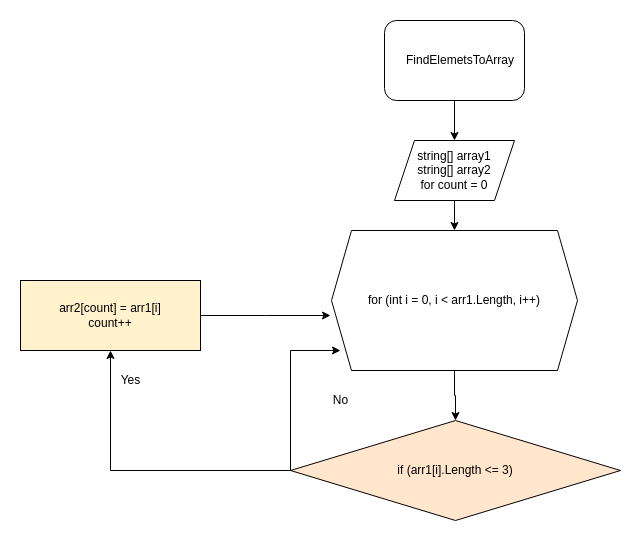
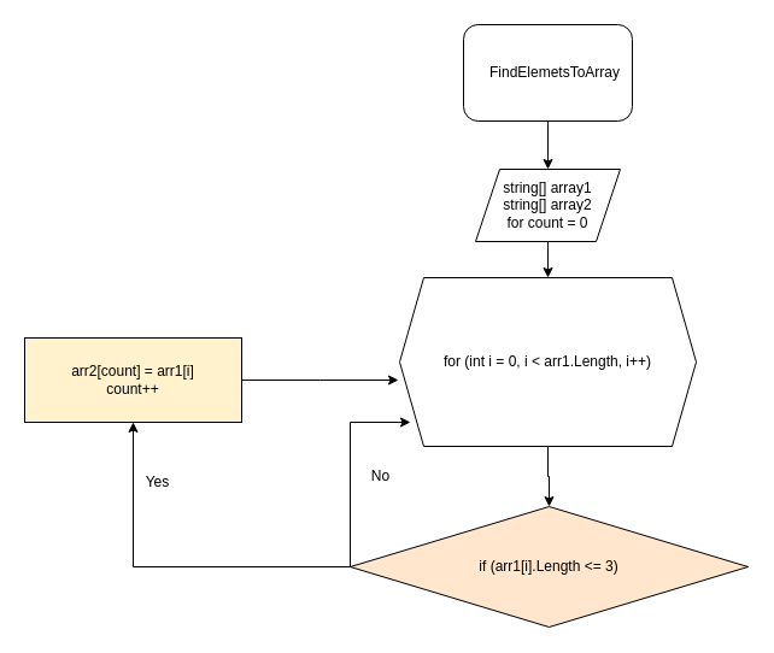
  <mxCell id="0" />
  <mxCell id="1" parent="0" />
  <mxCell id="2" style="edgeStyle=orthogonalEdgeStyle;rounded=0;orthogonalLoop=1;jettySize=auto;html=1;exitX=0.5;exitY=1;exitDx=0;exitDy=0;entryX=0.5;entryY=0;entryDx=0;entryDy=0;" edge="1" parent="1" source="3" target="6"><mxGeometry relative="1" as="geometry" /></mxCell>
  <mxCell id="3" value="" style="rounded=1;whiteSpace=wrap;html=1;" vertex="1" parent="1"><mxGeometry x="384" y="20" width="140" height="80" as="geometry" /></mxCell>
  <mxCell id="4" value="FindElemetsToArray" style="text;html=1;strokeColor=none;fillColor=none;align=center;verticalAlign=middle;whiteSpace=wrap;rounded=0;" vertex="1" parent="1"><mxGeometry x="430" y="50" width="60" height="20" as="geometry" /></mxCell>
  <mxCell id="5" style="edgeStyle=orthogonalEdgeStyle;rounded=0;orthogonalLoop=1;jettySize=auto;html=1;exitX=0.5;exitY=1;exitDx=0;exitDy=0;entryX=0.5;entryY=0;entryDx=0;entryDy=0;" edge="1" parent="1" source="6" target="8"><mxGeometry relative="1" as="geometry" /></mxCell>
  <mxCell id="6" value="string[] array1&lt;br&gt;string[] array2&lt;br&gt;for count = 0" style="shape=parallelogram;perimeter=parallelogramPerimeter;whiteSpace=wrap;html=1;fixedSize=1;" vertex="1" parent="1"><mxGeometry x="394" y="140" width="120" height="60" as="geometry" /></mxCell>
  <mxCell id="7" style="edgeStyle=orthogonalEdgeStyle;rounded=0;orthogonalLoop=1;jettySize=auto;html=1;exitX=0.5;exitY=1;exitDx=0;exitDy=0;entryX=0.5;entryY=0;entryDx=0;entryDy=0;" edge="1" parent="1" source="8" target="10"><mxGeometry relative="1" as="geometry" /></mxCell>
  <mxCell id="8" value="for (int i = 0, i &amp;lt; arr1.Length, i++)" style="shape=hexagon;perimeter=hexagonPerimeter2;whiteSpace=wrap;html=1;fixedSize=1;" vertex="1" parent="1"><mxGeometry x="331" y="230" width="246" height="140" as="geometry" /></mxCell>
  <mxCell id="9" style="edgeStyle=orthogonalEdgeStyle;rounded=0;orthogonalLoop=1;jettySize=auto;html=1;exitX=0;exitY=0.5;exitDx=0;exitDy=0;entryX=0.5;entryY=1;entryDx=0;entryDy=0;" edge="1" parent="1" source="10" target="13"><mxGeometry relative="1" as="geometry" /></mxCell>
  <mxCell id="10" value="if (arr1[i].Length &amp;lt;= 3)" style="rhombus;whiteSpace=wrap;html=1;fillColor=#ffe6cc;" vertex="1" parent="1"><mxGeometry x="290" y="420" width="330" height="100" as="geometry" /></mxCell>
  <mxCell id="11" value="" style="endArrow=classic;html=1;rounded=0;exitX=0;exitY=0.5;exitDx=0;exitDy=0;" edge="1" parent="1" source="10"><mxGeometry width="50" height="50" relative="1" as="geometry"><mxPoint x="290" y="470" as="sourcePoint" /><mxPoint x="340" y="350" as="targetPoint" /><Array as="points"><mxPoint x="290" y="470" /><mxPoint x="290" y="350" /></Array></mxGeometry></mxCell>
  <mxCell id="12" style="edgeStyle=orthogonalEdgeStyle;rounded=0;orthogonalLoop=1;jettySize=auto;html=1;" edge="1" parent="1" source="13"><mxGeometry relative="1" as="geometry"><mxPoint x="330" y="315" as="targetPoint" /></mxGeometry></mxCell>
  <mxCell id="13" value="arr2[count] = arr1[i]&lt;br&gt;count++" style="rounded=0;whiteSpace=wrap;html=1;fillColor=#fff2cc;" vertex="1" parent="1"><mxGeometry x="20" y="280" width="180" height="70" as="geometry" /></mxCell>
- <mxCell id="14" value="No" style="text;html=1;align=center;verticalAlign=middle;resizable=0;points=[];autosize=1;strokeColor=none;fillColor=none;" vertex="1" parent="1"><mxGeometry x="320" y="385" width="40" height="30" as="geometry" /></mxCell>
- <mxCell id="15" value="Yes" style="text;html=1;align=center;verticalAlign=middle;resizable=0;points=[];autosize=1;strokeColor=none;fillColor=none;" vertex="1" parent="1"><mxGeometry x="110" y="365" width="40" height="30" as="geometry" /></mxCell>
+ <mxCell id="14" value="No" style="text;html=1;align=center;verticalAlign=middle;resizable=0;points=[];autosize=1;strokeColor=none;fillColor=none;" vertex="1" parent="1"><mxGeometry x="295" y="380" width="40" height="30" as="geometry" /></mxCell>
+ <mxCell id="15" value="Yes" style="text;html=1;align=center;verticalAlign=middle;resizable=0;points=[];autosize=1;strokeColor=none;fillColor=none;" vertex="1" parent="1"><mxGeometry x="110" y="385" width="40" height="30" as="geometry" /></mxCell>
